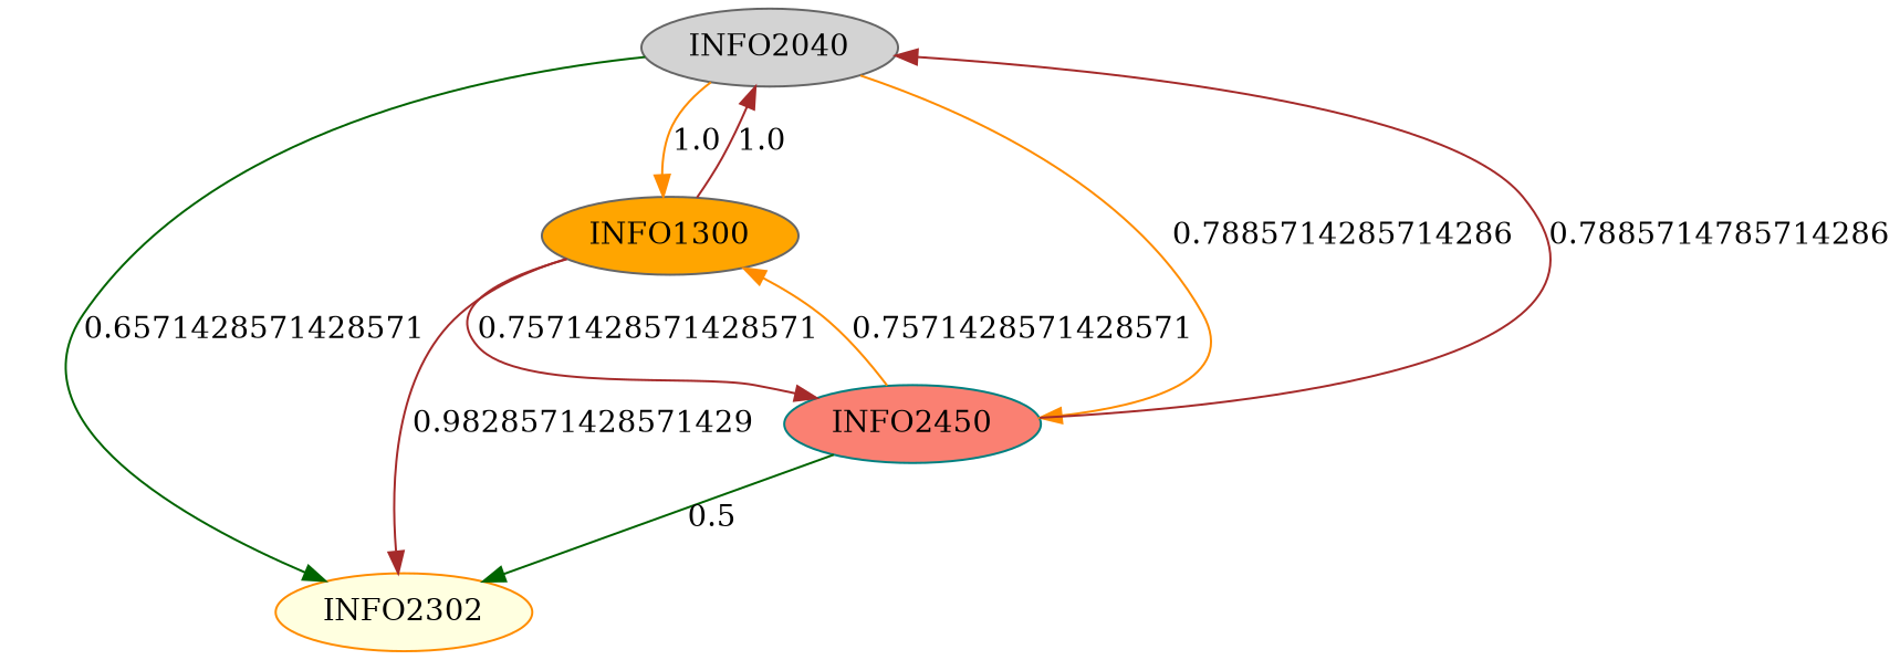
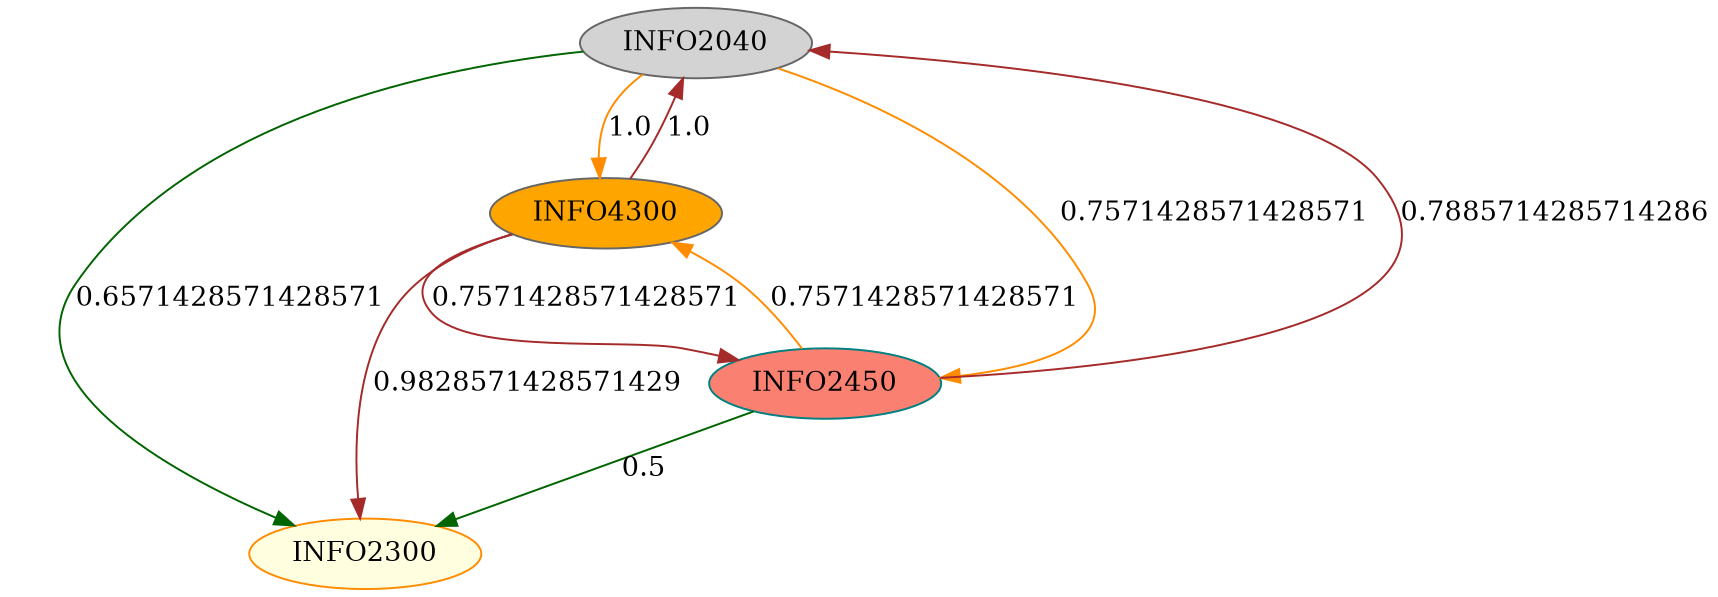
  digraph {
    node [color=gray40 style=filled]
    edge [color=brown]
    n1 [fillcolor=lightgrey label=INFO2040]
-   n2 [fillcolor=orange label=INFO1300]
+   n2 [fillcolor=orange label=INFO4300]
    n3 [color=teal fillcolor=salmon label=INFO2450]
-   INFO2300 [color=darkorange fillcolor=lightyellow label=INFO2302]
+   INFO2300 [color=darkorange fillcolor=lightyellow]
    n1 -> n2 [color=darkorange label=1.0]
-   n1 -> n3 [color=darkorange label=0.7885714285714286]
+   n1 -> n3 [color=darkorange label=0.7571428571428571]
    n1 -> INFO2300 [color=darkgreen label=0.6571428571428571]
    n2 -> n1 [label=1.0]
    n2 -> n3 [label=0.7571428571428571]
    n2 -> INFO2300 [label=0.9828571428571429]
-   n3 -> n1 [label=0.7885714785714286]
+   n3 -> n1 [label=0.7885714285714286]
    n3 -> n2 [color=darkorange label=0.7571428571428571]
    n3 -> INFO2300 [color=darkgreen label=0.5]
  }
